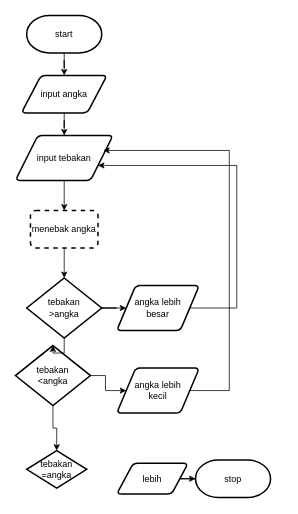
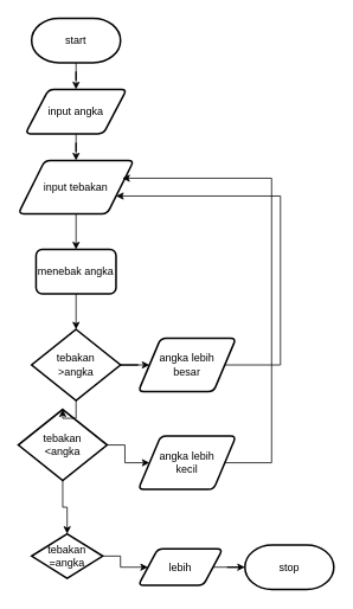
  <mxCell id="0" />
  <mxCell id="1" parent="0" />
  <mxCell id="2" style="edgeStyle=orthogonalEdgeStyle;rounded=0;orthogonalLoop=1;jettySize=auto;html=1;entryX=0.5;entryY=0;entryDx=0;entryDy=0;" edge="1" parent="1" source="3" target="17"><mxGeometry relative="1" as="geometry" /></mxCell>
  <mxCell id="3" value="start" style="strokeWidth=2;html=1;shape=mxgraph.flowchart.terminator;whiteSpace=wrap;" vertex="1" parent="1"><mxGeometry x="35" y="20" width="100" height="50" as="geometry" /></mxCell>
  <mxCell id="4" value="" style="edgeStyle=orthogonalEdgeStyle;rounded=0;orthogonalLoop=1;jettySize=auto;html=1;" edge="1" parent="1" source="5" target="10"><mxGeometry relative="1" as="geometry" /></mxCell>
  <mxCell id="5" value="input tebakan" style="shape=parallelogram;html=1;strokeWidth=2;perimeter=parallelogramPerimeter;whiteSpace=wrap;rounded=1;arcSize=12;size=0.23;" vertex="1" parent="1"><mxGeometry x="20" y="180" width="130" height="60" as="geometry" /></mxCell>
  <mxCell id="6" style="edgeStyle=orthogonalEdgeStyle;rounded=0;orthogonalLoop=1;jettySize=auto;html=1;" edge="1" parent="1" source="8" target="21"><mxGeometry relative="1" as="geometry" /></mxCell>
  <mxCell id="7" style="edgeStyle=orthogonalEdgeStyle;rounded=0;orthogonalLoop=1;jettySize=auto;html=1;exitX=1;exitY=0.5;exitDx=0;exitDy=0;exitPerimeter=0;" edge="1" parent="1" source="8" target="19"><mxGeometry relative="1" as="geometry" /></mxCell>
  <mxCell id="8" value="tebakan&lt;br&gt;&amp;lt;angka" style="strokeWidth=2;html=1;shape=mxgraph.flowchart.decision;whiteSpace=wrap;" vertex="1" parent="1"><mxGeometry x="20" y="460" width="100" height="80" as="geometry" /></mxCell>
  <mxCell id="9" style="edgeStyle=orthogonalEdgeStyle;rounded=0;orthogonalLoop=1;jettySize=auto;html=1;exitX=0.5;exitY=1;exitDx=0;exitDy=0;entryX=0.5;entryY=0;entryDx=0;entryDy=0;entryPerimeter=0;" edge="1" parent="1" source="10" target="15"><mxGeometry relative="1" as="geometry" /></mxCell>
- <mxCell id="10" value="menebak angka" style="rounded=1;whiteSpace=wrap;html=1;absoluteArcSize=1;arcSize=14;strokeWidth=2;dashed=1;" vertex="1" parent="1"><mxGeometry x="40" y="280" width="90" height="50" as="geometry" /></mxCell>
+ <mxCell id="10" value="menebak angka" style="rounded=1;whiteSpace=wrap;html=1;absoluteArcSize=1;arcSize=14;strokeWidth=2;" vertex="1" parent="1"><mxGeometry x="40" y="280" width="90" height="50" as="geometry" /></mxCell>
  <mxCell id="11" style="edgeStyle=orthogonalEdgeStyle;rounded=0;orthogonalLoop=1;jettySize=auto;html=1;" edge="1" parent="1" source="12" target="5"><mxGeometry relative="1" as="geometry"><mxPoint x="295" y="220" as="targetPoint" /><Array as="points"><mxPoint x="315" y="410" /><mxPoint x="315" y="220" /></Array></mxGeometry></mxCell>
  <mxCell id="12" value="angka lebih&lt;br&gt;besar" style="shape=parallelogram;html=1;strokeWidth=2;perimeter=parallelogramPerimeter;whiteSpace=wrap;rounded=1;arcSize=12;size=0.23;" vertex="1" parent="1"><mxGeometry x="155" y="380" width="110" height="60" as="geometry" /></mxCell>
  <mxCell id="13" style="edgeStyle=orthogonalEdgeStyle;rounded=0;orthogonalLoop=1;jettySize=auto;html=1;" edge="1" parent="1" source="15" target="12"><mxGeometry relative="1" as="geometry" /></mxCell>
  <mxCell id="14" style="edgeStyle=orthogonalEdgeStyle;rounded=0;orthogonalLoop=1;jettySize=auto;html=1;entryX=0.5;entryY=0;entryDx=0;entryDy=0;entryPerimeter=0;" edge="1" parent="1" source="15" target="8"><mxGeometry relative="1" as="geometry" /></mxCell>
  <mxCell id="15" value="tebakan&lt;br&gt;&amp;gt;angka" style="strokeWidth=2;html=1;shape=mxgraph.flowchart.decision;whiteSpace=wrap;" vertex="1" parent="1"><mxGeometry x="35" y="370" width="100" height="80" as="geometry" /></mxCell>
  <mxCell id="16" style="edgeStyle=orthogonalEdgeStyle;rounded=0;orthogonalLoop=1;jettySize=auto;html=1;" edge="1" parent="1" source="17" target="5"><mxGeometry relative="1" as="geometry" /></mxCell>
  <mxCell id="17" value="input angka" style="shape=parallelogram;html=1;strokeWidth=2;perimeter=parallelogramPerimeter;whiteSpace=wrap;rounded=1;arcSize=12;size=0.23;" vertex="1" parent="1"><mxGeometry x="28" y="100" width="114" height="50" as="geometry" /></mxCell>
  <mxCell id="18" style="edgeStyle=orthogonalEdgeStyle;rounded=0;orthogonalLoop=1;jettySize=auto;html=1;" edge="1" parent="1" source="19"><mxGeometry relative="1" as="geometry"><mxPoint x="137" y="200" as="targetPoint" /><Array as="points"><mxPoint x="305" y="520" /><mxPoint x="305" y="200" /><mxPoint x="137" y="200" /></Array></mxGeometry></mxCell>
  <mxCell id="19" value="angka lebih&lt;br&gt;kecil" style="shape=parallelogram;html=1;strokeWidth=2;perimeter=parallelogramPerimeter;whiteSpace=wrap;rounded=1;arcSize=12;size=0.23;" vertex="1" parent="1"><mxGeometry x="155" y="490" width="110" height="60" as="geometry" /></mxCell>
+ <mxCell id="20" value="" style="edgeStyle=orthogonalEdgeStyle;rounded=0;orthogonalLoop=1;jettySize=auto;html=1;" edge="1" parent="1" source="21" target="23"><mxGeometry relative="1" as="geometry" /></mxCell>
  <mxCell id="21" value="tebakan&lt;br&gt;=angka" style="strokeWidth=2;html=1;shape=mxgraph.flowchart.decision;whiteSpace=wrap;" vertex="1" parent="1"><mxGeometry x="35" y="600" width="80" height="50" as="geometry" /></mxCell>
  <mxCell id="22" value="" style="edgeStyle=orthogonalEdgeStyle;rounded=0;orthogonalLoop=1;jettySize=auto;html=1;" edge="1" parent="1" source="23" target="25"><mxGeometry relative="1" as="geometry" /></mxCell>
  <mxCell id="23" value="lebih" style="shape=parallelogram;html=1;strokeWidth=2;perimeter=parallelogramPerimeter;whiteSpace=wrap;rounded=1;arcSize=12;size=0.23;" vertex="1" parent="1"><mxGeometry x="155" y="617" width="95" height="41" as="geometry" /></mxCell>
  <mxCell id="24" style="edgeStyle=orthogonalEdgeStyle;rounded=0;orthogonalLoop=1;jettySize=auto;html=1;exitX=0.5;exitY=1;exitDx=0;exitDy=0;" edge="1" parent="1" source="23" target="23"><mxGeometry relative="1" as="geometry" /></mxCell>
- <mxCell id="25" value="stop" style="strokeWidth=2;html=1;shape=mxgraph.flowchart.terminator;whiteSpace=wrap;" vertex="1" parent="1"><mxGeometry x="260" y="612.5" width="100" height="50" as="geometry" /></mxCell>
+ <mxCell id="25" value="stop" style="strokeWidth=2;html=1;shape=mxgraph.flowchart.terminator;whiteSpace=wrap;" vertex="1" parent="1"><mxGeometry x="275" y="612.5" width="100" height="50" as="geometry" /></mxCell>
